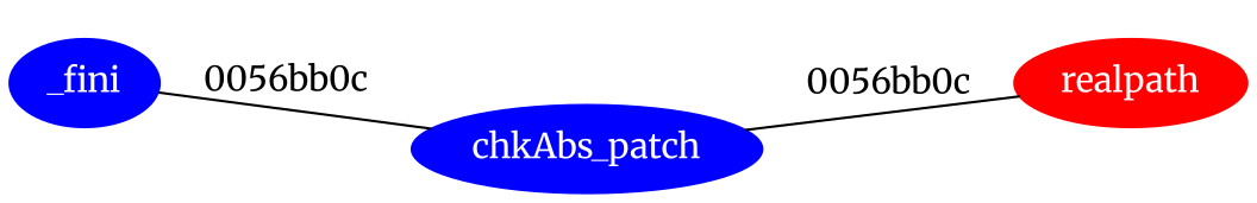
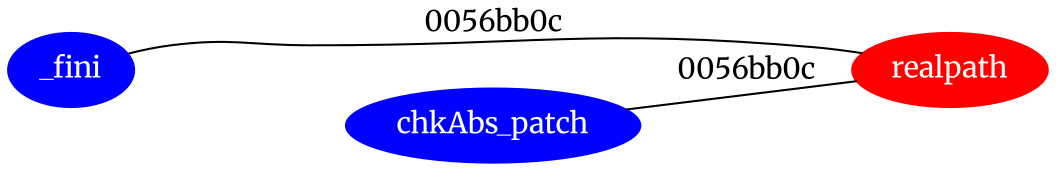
  graph {
    fontname=Merriweather
    rankdir=LR
    node [color=blue fontcolor=white fontname=Merriweather style=filled]
    edge [fontname=Merriweather]
    n1 [label=_fini]
    n2 [color=red label=realpath]
    n3 [label=chkAbs_patch]
-   n1 -- n3 [label="0056bb0c"]
+   n1 -- n2 [label="0056bb0c"]
    n3 -- n2 [label="0056bb0c"]
  }
